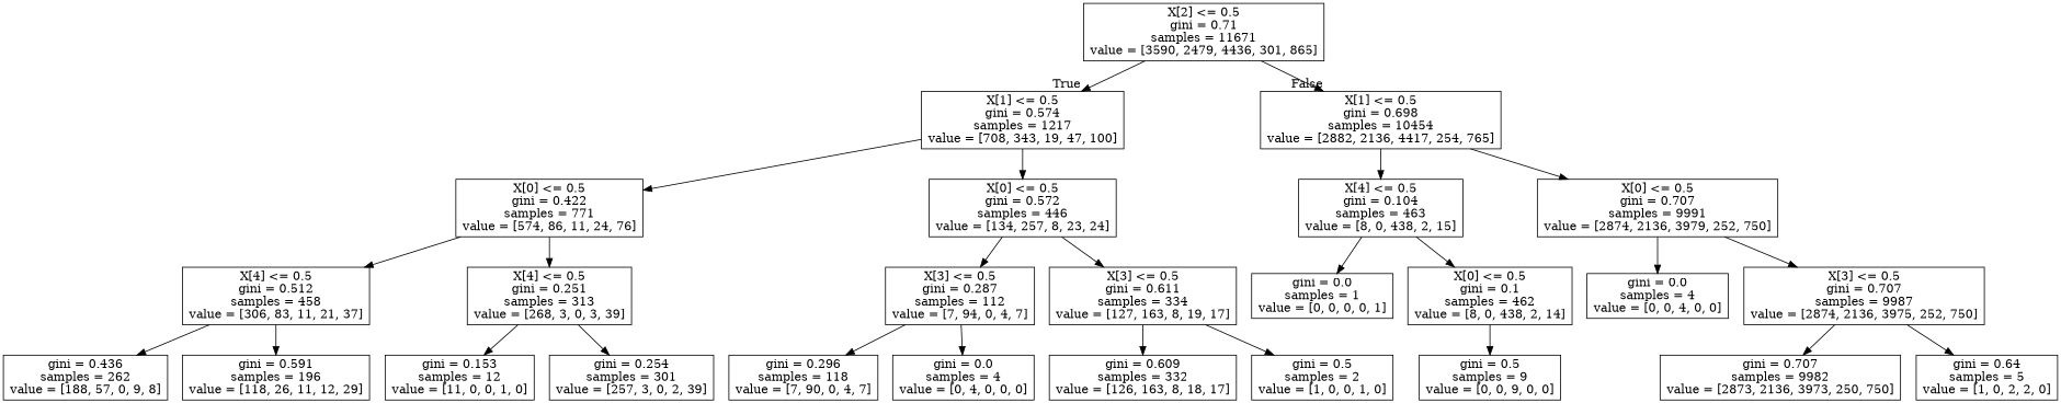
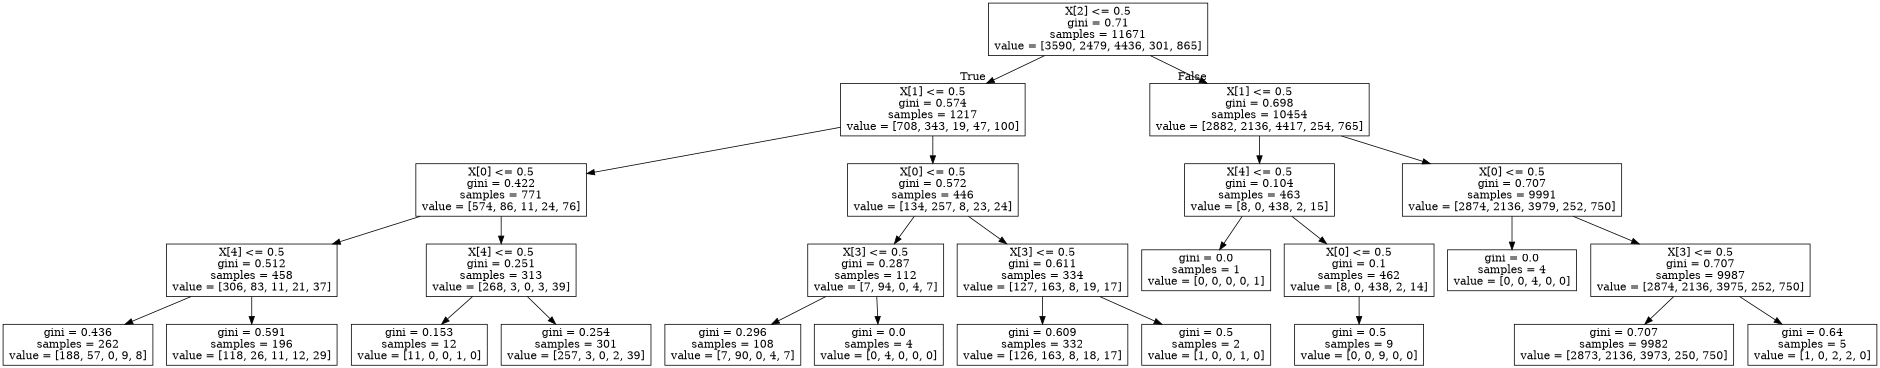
  digraph {
    node [shape=box]
    n1 [label="X[2] <= 0.5\ngini = 0.71\nsamples = 11671\nvalue = [3590, 2479, 4436, 301, 865]"]
    n2 [label="X[1] <= 0.5\ngini = 0.574\nsamples = 1217\nvalue = [708, 343, 19, 47, 100]"]
    n3 [label="X[1] <= 0.5\ngini = 0.698\nsamples = 10454\nvalue = [2882, 2136, 4417, 254, 765]"]
    n4 [label="X[0] <= 0.5\ngini = 0.422\nsamples = 771\nvalue = [574, 86, 11, 24, 76]"]
    n5 [label="X[0] <= 0.5\ngini = 0.572\nsamples = 446\nvalue = [134, 257, 8, 23, 24]"]
    n6 [label="X[4] <= 0.5\ngini = 0.104\nsamples = 463\nvalue = [8, 0, 438, 2, 15]"]
    n7 [label="X[0] <= 0.5\ngini = 0.707\nsamples = 9991\nvalue = [2874, 2136, 3979, 252, 750]"]
    n8 [label="X[4] <= 0.5\ngini = 0.512\nsamples = 458\nvalue = [306, 83, 11, 21, 37]"]
    n9 [label="X[4] <= 0.5\ngini = 0.251\nsamples = 313\nvalue = [268, 3, 0, 3, 39]"]
    n10 [label="X[3] <= 0.5\ngini = 0.287\nsamples = 112\nvalue = [7, 94, 0, 4, 7]"]
    n11 [label="X[3] <= 0.5\ngini = 0.611\nsamples = 334\nvalue = [127, 163, 8, 19, 17]"]
    n12 [label="gini = 0.436\nsamples = 262\nvalue = [188, 57, 0, 9, 8]"]
    n13 [label="gini = 0.591\nsamples = 196\nvalue = [118, 26, 11, 12, 29]"]
    n14 [label="gini = 0.153\nsamples = 12\nvalue = [11, 0, 0, 1, 0]"]
    n15 [label="gini = 0.254\nsamples = 301\nvalue = [257, 3, 0, 2, 39]"]
-   n16 [label="gini = 0.296\nsamples = 118\nvalue = [7, 90, 0, 4, 7]"]
+   n16 [label="gini = 0.296\nsamples = 108\nvalue = [7, 90, 0, 4, 7]"]
    n17 [label="gini = 0.0\nsamples = 4\nvalue = [0, 4, 0, 0, 0]"]
    n18 [label="gini = 0.609\nsamples = 332\nvalue = [126, 163, 8, 18, 17]"]
    n19 [label="gini = 0.5\nsamples = 2\nvalue = [1, 0, 0, 1, 0]"]
    n20 [label="gini = 0.0\nsamples = 1\nvalue = [0, 0, 0, 0, 1]"]
    n21 [label="X[0] <= 0.5\ngini = 0.1\nsamples = 462\nvalue = [8, 0, 438, 2, 14]"]
    n22 [label="gini = 0.0\nsamples = 4\nvalue = [0, 0, 4, 0, 0]"]
    n23 [label="X[3] <= 0.5\ngini = 0.707\nsamples = 9987\nvalue = [2874, 2136, 3975, 252, 750]"]
    n24 [label="gini = 0.5\nsamples = 9\nvalue = [0, 0, 9, 0, 0]"]
    n25 [label="gini = 0.707\nsamples = 9982\nvalue = [2873, 2136, 3973, 250, 750]"]
    n26 [label="gini = 0.64\nsamples = 5\nvalue = [1, 0, 2, 2, 0]"]
    n1 -> n2 [headlabel=True labelangle=45 labeldistance=2.5]
    n1 -> n3 [headlabel=False labelangle=-45 labeldistance=2.5]
    n2 -> n4
    n2 -> n5
    n3 -> n6
    n3 -> n7
    n4 -> n8
    n4 -> n9
    n5 -> n10
    n5 -> n11
    n6 -> n20
    n6 -> n21
    n7 -> n22
    n7 -> n23
    n8 -> n12
    n8 -> n13
    n9 -> n14
    n9 -> n15
    n10 -> n16
    n10 -> n17
    n11 -> n18
    n11 -> n19
    n21 -> n24
    n23 -> n25
    n23 -> n26
  }
